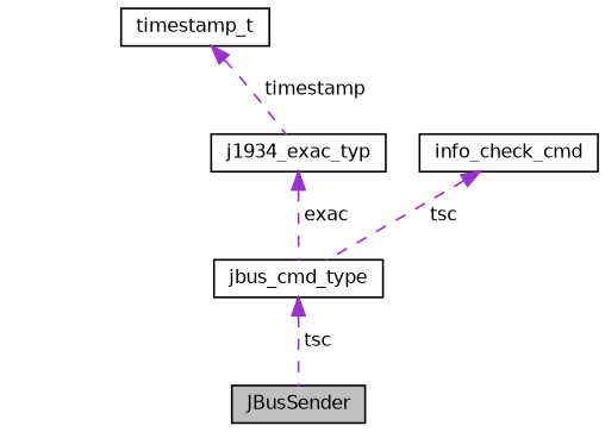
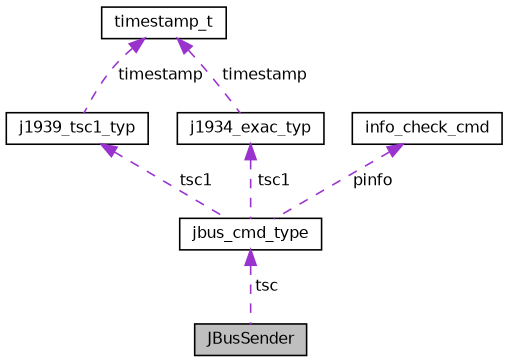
  digraph {
    node [color=black fillcolor=white fontname=Helvetica fontsize=10 shape=record style=filled]
    edge [color=darkorchid3 dir=back fontname=Helvetica fontsize=10 labelfontname=Helvetica labelfontsize=10 style=dashed]
    n1 [fillcolor=grey75 fontcolor=black height=0.2 label=JBusSender width=0.4]
    n2 [height=0.2 label=jbus_cmd_type width=0.4]
+   n3 [height=0.2 label=j1939_tsc1_typ width=0.4]
    n4 [height=0.2 label=timestamp_t width=0.4]
    n5 [height=0.2 label=j1934_exac_typ width=0.4]
    n6 [height=0.2 label=info_check_cmd width=0.4]
    n2 -> n1 [label=" tsc"]
+   n3 -> n2 [label=" tsc1"]
+   n4 -> n3 [label=" timestamp"]
    n4 -> n5 [label=" timestamp"]
-   n5 -> n2 [label=" exac"]
-   n6 -> n2 [label=" tsc"]
+   n5 -> n2 [label=" tsc1"]
+   n6 -> n2 [label=" pinfo"]
  }
